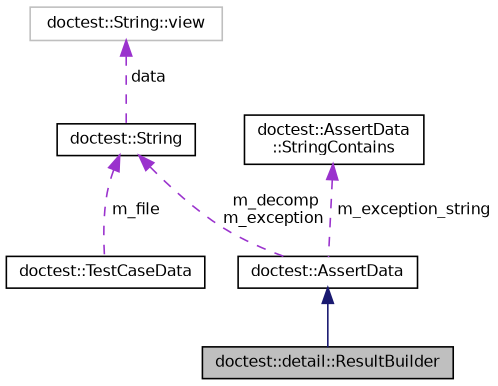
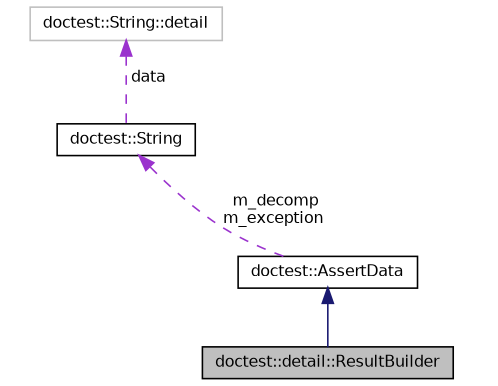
  digraph {
    node [color=black fillcolor=white fontname=Helvetica fontsize=10 shape=record style=filled]
    edge [color=darkorchid3 dir=back fontname=Helvetica fontsize=10 labelfontname=Helvetica labelfontsize=10 style=dashed]
    n1 [fillcolor=grey75 fontcolor=black height=0.2 label="doctest::detail::ResultBuilder" width=0.4]
    n2 [height=0.2 label="doctest::AssertData" width=0.4]
-   n3 [height=0.2 label="doctest::TestCaseData" width=0.4]
    n4 [height=0.2 label="doctest::String" width=0.4]
-   n5 [color=grey75 height=0.2 label="doctest::String::view" width=0.4]
-   n6 [height=0.2 label="doctest::AssertData\l::StringContains" width=0.4]
+   n5 [color=grey75 height=0.2 label="doctest::String::detail" width=0.4]
    n2 -> n1 [color=midnightblue style=solid]
    n4 -> n2 [label=" m_decomp\nm_exception"]
-   n4 -> n3 [label=" m_file"]
    n5 -> n4 [label=" data"]
-   n6 -> n2 [label=" m_exception_string"]
  }
